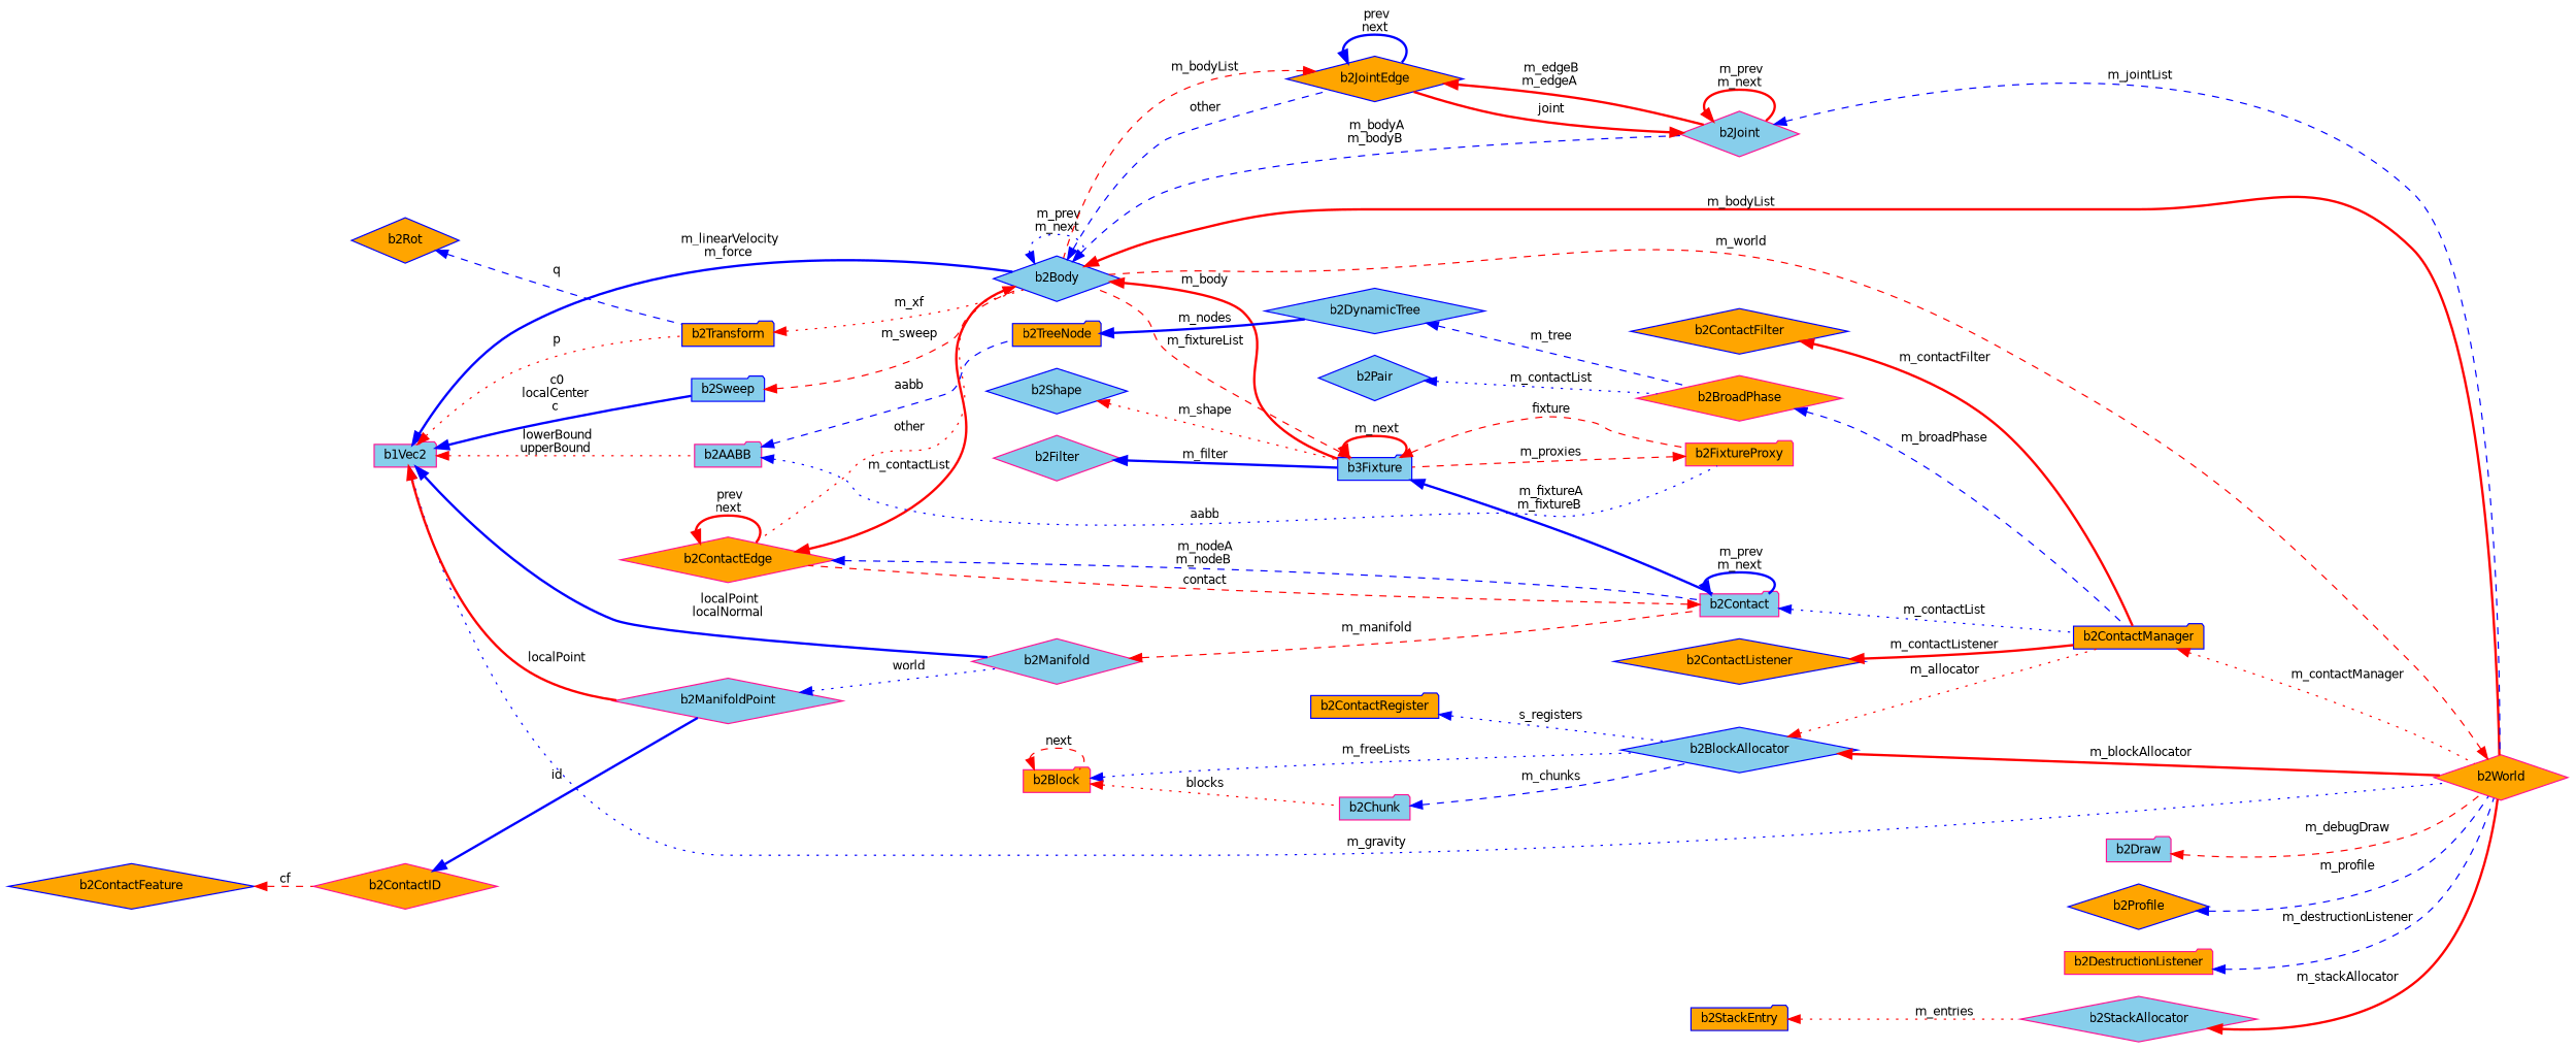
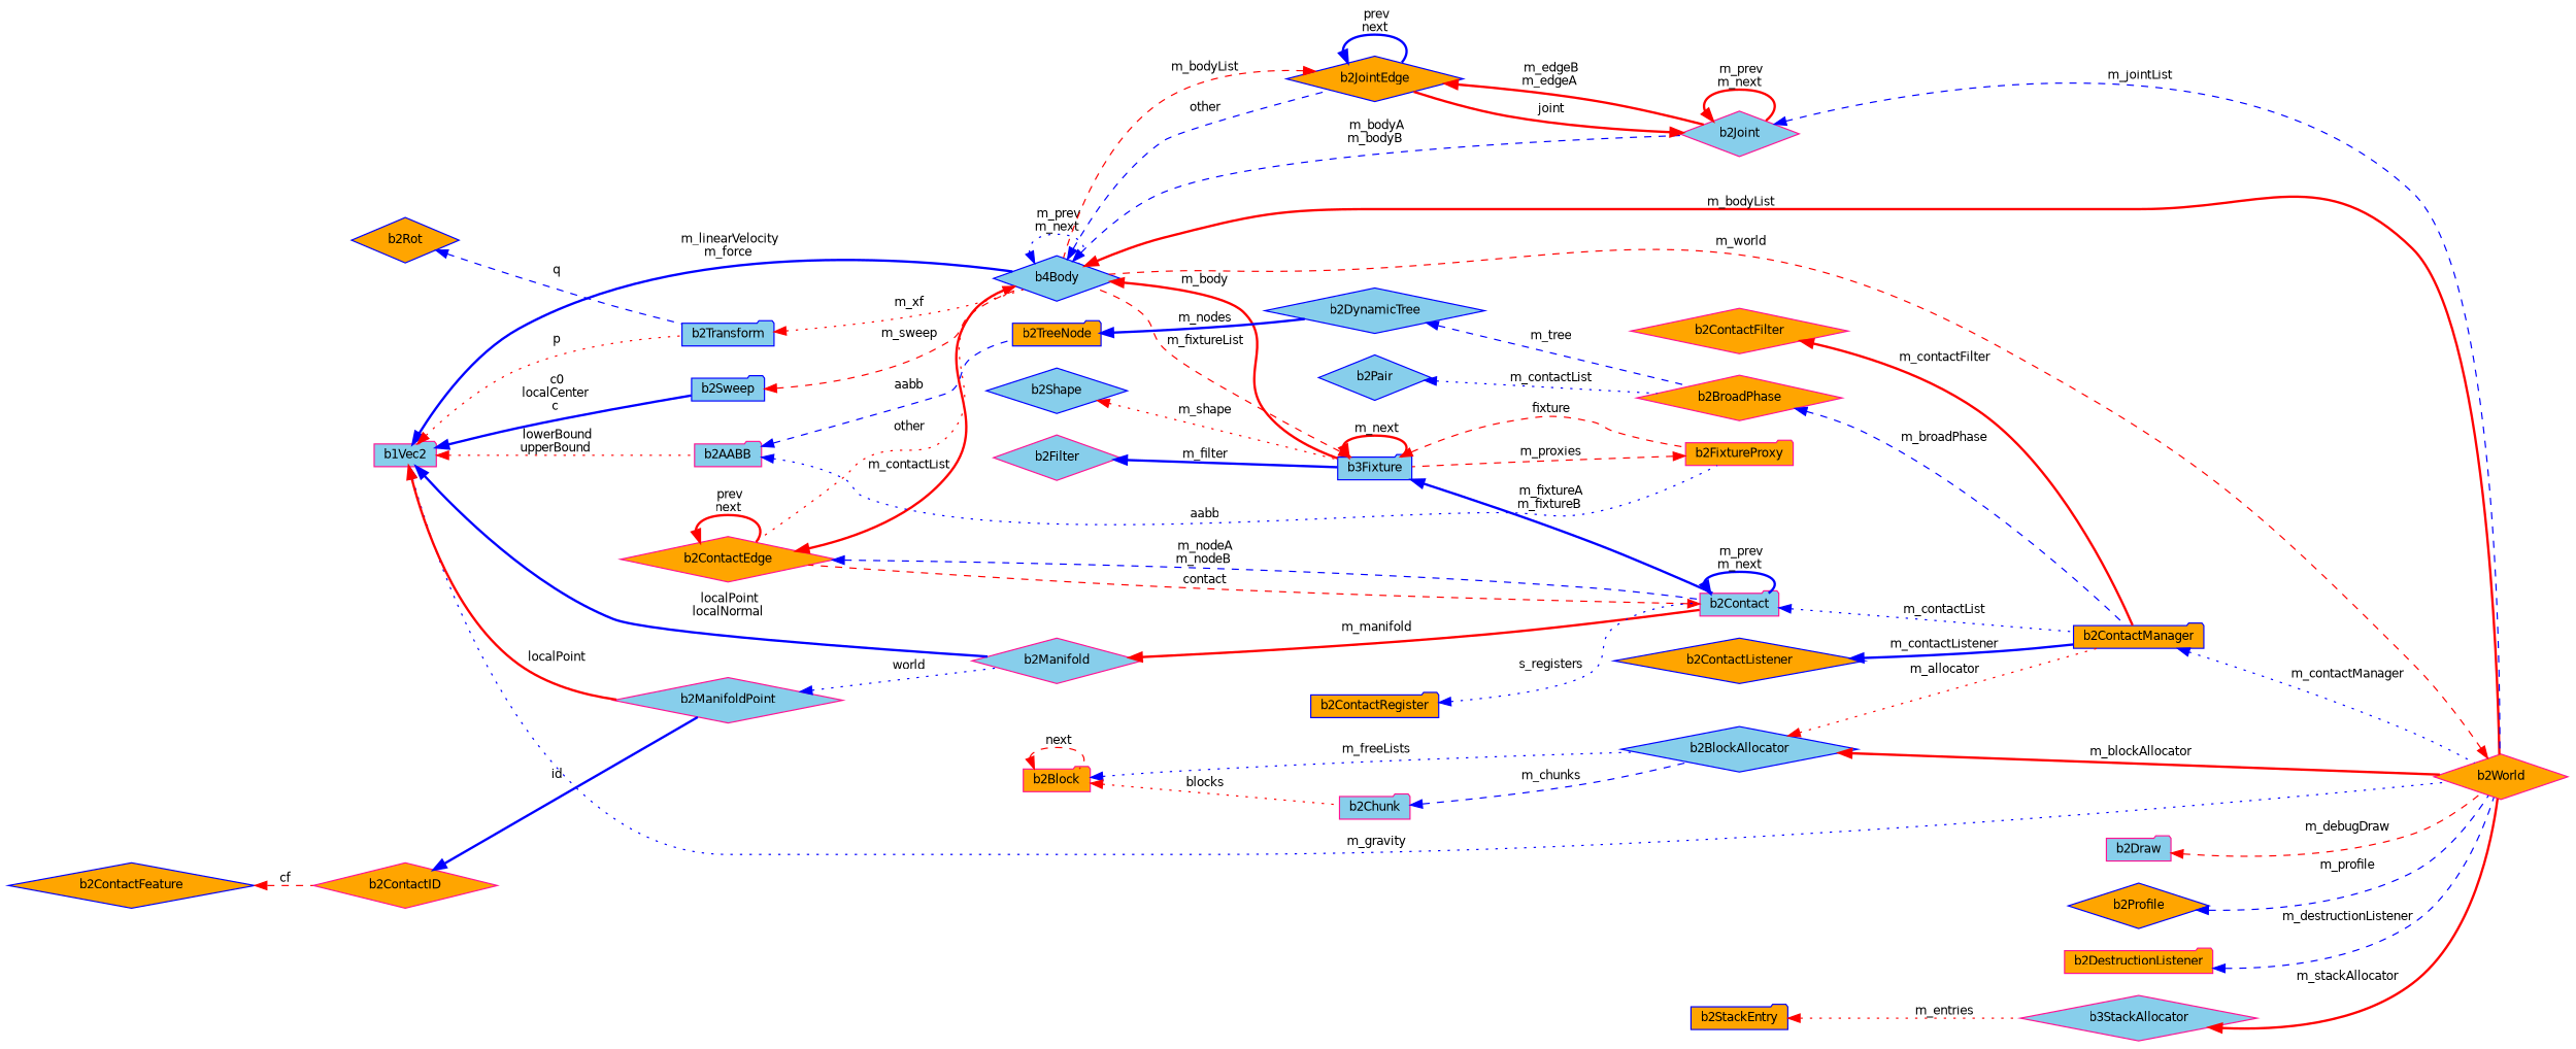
  digraph {
    rankdir=LR
    node [color=blue fillcolor=orange fontname=Helvetica fontsize=10 shape=diamond style=filled]
    edge [color=red dir=back fontname=Helvetica fontsize=10 labelfontname=Helvetica labelfontsize=10 style=bold]
    n1 [color=deeppink fontcolor=black height=0.2 label=b2ContactEdge width=0.4]
-   n2 [fillcolor=skyblue height=0.2 label=b2Body width=0.4]
+   n2 [fillcolor=skyblue height=0.2 label=b4Body width=0.4]
    n3 [color=deeppink fillcolor=skyblue height=0.2 label=b2Contact shape=folder width=0.4]
    n4 [height=0.2 label=b2JointEdge width=0.4]
    n5 [color=deeppink fillcolor=skyblue height=0.2 label=b2Joint width=0.4]
    n6 [fillcolor=skyblue height=0.2 label=b3Fixture shape=folder width=0.4]
    n7 [color=deeppink height=0.2 label=b2World width=0.4]
    n8 [height=0.2 label=b2ContactManager shape=folder width=0.4]
    n9 [color=deeppink height=0.2 label=b2FixtureProxy shape=folder width=0.4]
    n10 [color=deeppink fillcolor=skyblue height=0.2 label=b1Vec2 shape=folder width=0.4]
    n11 [fillcolor=skyblue height=0.2 label=b2Sweep shape=folder width=0.4]
-   n12 [height=0.2 label=b2Transform shape=folder width=0.4]
+   n12 [fillcolor=skyblue height=0.2 label=b2Transform shape=folder width=0.4]
    n13 [color=deeppink fillcolor=skyblue height=0.2 label=b2AABB shape=folder width=0.4]
    n14 [color=deeppink fillcolor=skyblue height=0.2 label=b2Manifold width=0.4]
    n15 [color=deeppink fillcolor=skyblue height=0.2 label=b2ManifoldPoint width=0.4]
    n16 [height=0.2 label=b2TreeNode shape=folder width=0.4]
    n17 [height=0.2 label=b2Rot width=0.4]
    n18 [fillcolor=skyblue height=0.2 label=b2DynamicTree width=0.4]
    n19 [fillcolor=skyblue height=0.2 label=b2Shape width=0.4]
    n20 [color=deeppink fillcolor=skyblue height=0.2 label=b2Filter width=0.4]
    n21 [color=deeppink fillcolor=skyblue height=0.2 label=b2Draw shape=folder width=0.4]
    n22 [height=0.2 label=b2Profile width=0.4]
    n23 [fillcolor=skyblue height=0.2 label=b2BlockAllocator width=0.4]
    n24 [color=deeppink height=0.2 label=b2Block shape=folder width=0.4]
    n25 [color=deeppink fillcolor=skyblue height=0.2 label=b2Chunk shape=folder width=0.4]
    n26 [color=deeppink height=0.2 label=b2DestructionListener shape=folder width=0.4]
    n27 [height=0.2 label=b2ContactRegister shape=folder width=0.4]
    n28 [color=deeppink height=0.2 label=b2ContactID width=0.4]
    n29 [height=0.2 label=b2ContactFeature width=0.4]
    n30 [color=deeppink height=0.2 label=b2BroadPhase width=0.4]
    n31 [fillcolor=skyblue height=0.2 label=b2Pair width=0.4]
-   n32 [height=0.2 label=b2ContactFilter width=0.4]
+   n32 [color=deeppink height=0.2 label=b2ContactFilter width=0.4]
    n33 [height=0.2 label=b2ContactListener width=0.4]
-   n34 [color=deeppink fillcolor=skyblue height=0.2 label=b2StackAllocator width=0.4]
+   n34 [color=deeppink fillcolor=skyblue height=0.2 label=b3StackAllocator width=0.4]
    n35 [height=0.2 label=b2StackEntry shape=folder width=0.4]
    n1 -> n1 [label=" prev\nnext"]
    n1 -> n2 [label=" m_contactList"]
    n1 -> n3 [color=blue label=" m_nodeA\nm_nodeB" style=dashed]
    n2 -> n1 [label=" other" style=dotted]
    n2 -> n2 [color=blue label=" m_prev\nm_next" style=dotted]
    n2 -> n4 [color=blue label=" other" style=dashed]
    n2 -> n5 [color=blue label=" m_bodyA\nm_bodyB" style=dashed]
    n2 -> n6 [label=" m_body"]
    n2 -> n7 [label=" m_bodyList"]
    n3 -> n1 [label=" contact" style=dashed]
    n3 -> n3 [color=blue label=" m_prev\nm_next"]
    n3 -> n8 [color=blue label=" m_contactList" style=dotted]
    n4 -> n2 [label=" m_bodyList" style=dashed]
    n4 -> n4 [color=blue label=" prev\nnext"]
    n4 -> n5 [label=" m_edgeB\nm_edgeA"]
    n5 -> n4 [label=" joint"]
    n5 -> n5 [label=" m_prev\nm_next"]
    n5 -> n7 [color=blue label=" m_jointList" style=dashed]
    n6 -> n2 [label=" m_fixtureList" style=dashed]
    n6 -> n3 [color=blue label=" m_fixtureA\nm_fixtureB"]
    n6 -> n6 [label=" m_next"]
    n6 -> n9 [label=" fixture" style=dashed]
    n7 -> n2 [label=" m_world" style=dashed]
-   n8 -> n7 [label=" m_contactManager" style=dotted]
+   n8 -> n7 [color=blue label=" m_contactManager" style=dotted]
    n9 -> n6 [label=" m_proxies" style=dashed]
    n10 -> n2 [color=blue label=" m_linearVelocity\nm_force"]
    n10 -> n7 [color=blue label=" m_gravity" style=dotted]
    n10 -> n11 [color=blue label=" c0\nlocalCenter\nc"]
    n10 -> n12 [label=" p" style=dotted]
    n10 -> n13 [label=" lowerBound\nupperBound" style=dotted]
    n10 -> n14 [color=blue label=" localPoint\nlocalNormal"]
    n10 -> n15 [label=" localPoint"]
    n11 -> n2 [label=" m_sweep" style=dashed]
    n12 -> n2 [label=" m_xf" style=dotted]
    n13 -> n9 [color=blue label=" aabb" style=dotted]
    n13 -> n16 [color=blue label=" aabb" style=dashed]
-   n14 -> n3 [label=" m_manifold" style=dashed]
+   n14 -> n3 [label=" m_manifold"]
    n15 -> n14 [color=blue label=" world" style=dotted]
    n16 -> n18 [color=blue label=" m_nodes"]
    n17 -> n12 [color=blue label=" q" style=dashed]
    n18 -> n30 [color=blue label=" m_tree" style=dashed]
    n19 -> n6 [label=" m_shape" style=dotted]
    n20 -> n6 [color=blue label=" m_filter"]
    n21 -> n7 [label=" m_debugDraw" style=dashed]
    n22 -> n7 [color=blue label=" m_profile" style=dashed]
    n23 -> n7 [label=" m_blockAllocator"]
    n23 -> n8 [label=" m_allocator" style=dotted]
    n24 -> n23 [color=blue label=" m_freeLists" style=dotted]
    n24 -> n24 [label=" next" style=dashed]
    n24 -> n25 [label=" blocks" style=dotted]
    n25 -> n23 [color=blue label=" m_chunks" style=dashed]
    n26 -> n7 [color=blue label=" m_destructionListener" style=dashed]
-   n27 -> n23 [color=blue label=" s_registers" style=dotted]
+   n27 -> n3 [color=blue label=" s_registers" style=dotted]
    n28 -> n15 [color=blue label=" id"]
    n29 -> n28 [label=" cf" style=dashed]
    n30 -> n8 [color=blue label=" m_broadPhase" style=dashed]
    n31 -> n30 [color=blue label=" m_contactList" style=dotted]
    n32 -> n8 [label=" m_contactFilter"]
-   n33 -> n8 [label=" m_contactListener"]
+   n33 -> n8 [color=blue label=" m_contactListener"]
    n34 -> n7 [label=" m_stackAllocator"]
    n35 -> n34 [label=" m_entries" style=dotted]
  }
